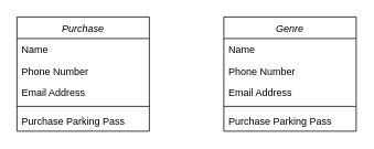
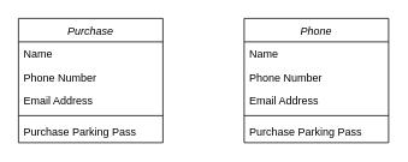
  <mxCell id="0" />
  <mxCell id="1" parent="0" />
  <mxCell id="2" value="Purchase" style="swimlane;fontStyle=2;align=center;verticalAlign=top;childLayout=stackLayout;horizontal=1;startSize=26;horizontalStack=0;resizeParent=1;resizeLast=0;collapsible=1;marginBottom=0;rounded=0;shadow=0;strokeWidth=1;" vertex="1" parent="1"><mxGeometry x="20" y="20" width="160" height="138" as="geometry"><mxRectangle x="230" y="140" width="160" height="26" as="alternateBounds" /></mxGeometry></mxCell>
  <mxCell id="3" value="Name" style="text;align=left;verticalAlign=top;spacingLeft=4;spacingRight=4;overflow=hidden;rotatable=0;points=[[0,0.5],[1,0.5]];portConstraint=eastwest;" vertex="1" parent="2"><mxGeometry y="26" width="160" height="26" as="geometry" /></mxCell>
  <mxCell id="4" value="Phone Number" style="text;align=left;verticalAlign=top;spacingLeft=4;spacingRight=4;overflow=hidden;rotatable=0;points=[[0,0.5],[1,0.5]];portConstraint=eastwest;rounded=0;shadow=0;html=0;" vertex="1" parent="2"><mxGeometry y="52" width="160" height="26" as="geometry" /></mxCell>
  <mxCell id="5" value="Email Address" style="text;align=left;verticalAlign=top;spacingLeft=4;spacingRight=4;overflow=hidden;rotatable=0;points=[[0,0.5],[1,0.5]];portConstraint=eastwest;rounded=0;shadow=0;html=0;" vertex="1" parent="2"><mxGeometry y="78" width="160" height="26" as="geometry" /></mxCell>
  <mxCell id="6" value="" style="line;html=1;strokeWidth=1;align=left;verticalAlign=middle;spacingTop=-1;spacingLeft=3;spacingRight=3;rotatable=0;labelPosition=right;points=[];portConstraint=eastwest;" vertex="1" parent="2"><mxGeometry y="104" width="160" height="8" as="geometry" /></mxCell>
  <mxCell id="7" value="Purchase Parking Pass" style="text;align=left;verticalAlign=top;spacingLeft=4;spacingRight=4;overflow=hidden;rotatable=0;points=[[0,0.5],[1,0.5]];portConstraint=eastwest;" vertex="1" parent="2"><mxGeometry y="112" width="160" height="26" as="geometry" /></mxCell>
- <mxCell id="8" value="Genre" style="swimlane;fontStyle=2;align=center;verticalAlign=top;childLayout=stackLayout;horizontal=1;startSize=26;horizontalStack=0;resizeParent=1;resizeLast=0;collapsible=1;marginBottom=0;rounded=0;shadow=0;strokeWidth=1;" vertex="1" parent="1"><mxGeometry x="270" y="20" width="160" height="138" as="geometry"><mxRectangle x="230" y="140" width="160" height="26" as="alternateBounds" /></mxGeometry></mxCell>
+ <mxCell id="8" value="Phone" style="swimlane;fontStyle=2;align=center;verticalAlign=top;childLayout=stackLayout;horizontal=1;startSize=26;horizontalStack=0;resizeParent=1;resizeLast=0;collapsible=1;marginBottom=0;rounded=0;shadow=0;strokeWidth=1;" vertex="1" parent="1"><mxGeometry x="270" y="20" width="160" height="138" as="geometry"><mxRectangle x="230" y="140" width="160" height="26" as="alternateBounds" /></mxGeometry></mxCell>
  <mxCell id="9" value="Name" style="text;align=left;verticalAlign=top;spacingLeft=4;spacingRight=4;overflow=hidden;rotatable=0;points=[[0,0.5],[1,0.5]];portConstraint=eastwest;" vertex="1" parent="8"><mxGeometry y="26" width="160" height="26" as="geometry" /></mxCell>
  <mxCell id="10" value="Phone Number" style="text;align=left;verticalAlign=top;spacingLeft=4;spacingRight=4;overflow=hidden;rotatable=0;points=[[0,0.5],[1,0.5]];portConstraint=eastwest;rounded=0;shadow=0;html=0;" vertex="1" parent="8"><mxGeometry y="52" width="160" height="26" as="geometry" /></mxCell>
  <mxCell id="11" value="Email Address" style="text;align=left;verticalAlign=top;spacingLeft=4;spacingRight=4;overflow=hidden;rotatable=0;points=[[0,0.5],[1,0.5]];portConstraint=eastwest;rounded=0;shadow=0;html=0;" vertex="1" parent="8"><mxGeometry y="78" width="160" height="26" as="geometry" /></mxCell>
  <mxCell id="12" value="" style="line;html=1;strokeWidth=1;align=left;verticalAlign=middle;spacingTop=-1;spacingLeft=3;spacingRight=3;rotatable=0;labelPosition=right;points=[];portConstraint=eastwest;" vertex="1" parent="8"><mxGeometry y="104" width="160" height="8" as="geometry" /></mxCell>
  <mxCell id="13" value="Purchase Parking Pass" style="text;align=left;verticalAlign=top;spacingLeft=4;spacingRight=4;overflow=hidden;rotatable=0;points=[[0,0.5],[1,0.5]];portConstraint=eastwest;" vertex="1" parent="8"><mxGeometry y="112" width="160" height="26" as="geometry" /></mxCell>
